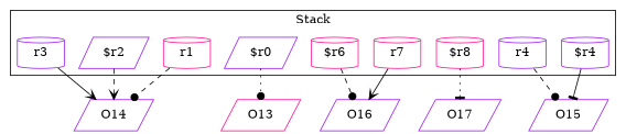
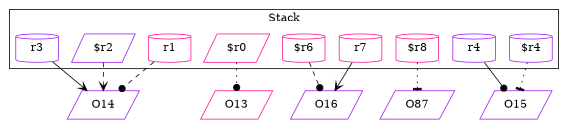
  digraph {
    rankDir=LR
    node [color=purple shape=cylinder]
    edge [arrowhead=dot style=dashed]
    r1 [color=deeppink]
    "$r2" [shape=parallelogram]
-   "$r0" [shape=parallelogram]
+   "$r0" [color=deeppink shape=parallelogram]
    r7 [color=deeppink]
    "$r8" [color=deeppink]
    n6 [label=r4]
    "$r6" [color=deeppink]
    r3
    "$r4"
    O14 [shape=parallelogram]
    O13 [color=deeppink shape=parallelogram]
    O16 [shape=parallelogram]
-   O17 [shape=parallelogram]
+   O17 [shape=parallelogram label=O87]
    O15 [shape=parallelogram]
    subgraph cluster_1 {
      label=Stack
      r1
      "$r2"
      "$r0"
      r7
      "$r8"
      n6
      "$r6"
      r3
      "$r4"
    }
    r1 -> O14
    "$r2" -> O14 [arrowhead=vee]
    "$r0" -> O13 [style=dotted]
    r7 -> O16 [arrowhead=vee style=solid]
    "$r8" -> O17 [arrowhead=tee style=dotted]
-   n6 -> O15
+   n6 -> O15 [style=solid]
    "$r6" -> O16
    r3 -> O14 [arrowhead=vee style=solid]
-   "$r4" -> O15 [arrowhead=tee style=solid]
+   "$r4" -> O15 [arrowhead=tee style=dotted]
  }
